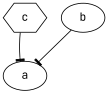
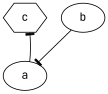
  digraph {
    fontname="JetBrains Mono"
    node [Weight=1 fontname="JetBrains Mono" shape=ellipse]
    edge [arrowhead=tee fontname="JetBrains Mono"]
    c [shape=hexagon]
    a
    b
-   c -> a [Weight=1]
+   a -> c [Weight=1]
    b -> a [Weight=2]
  }
